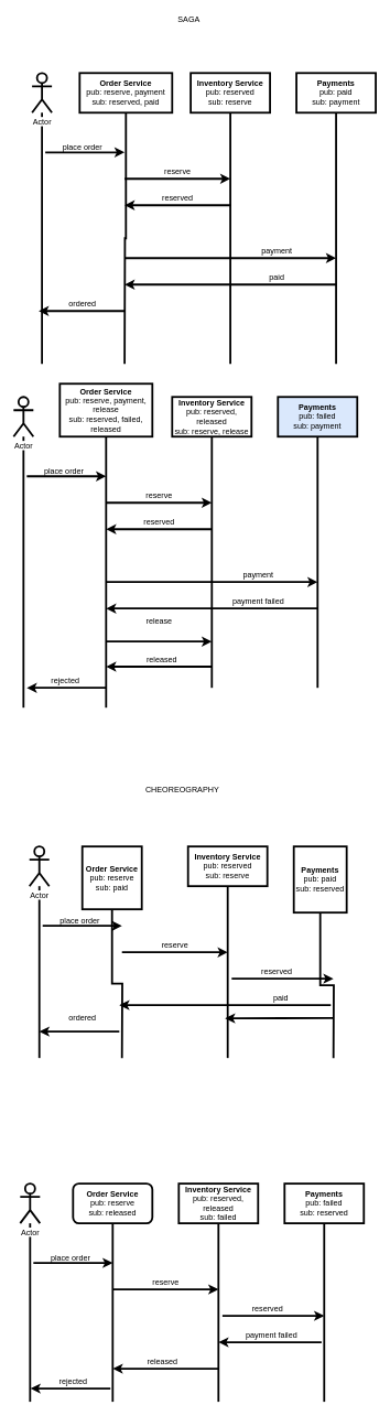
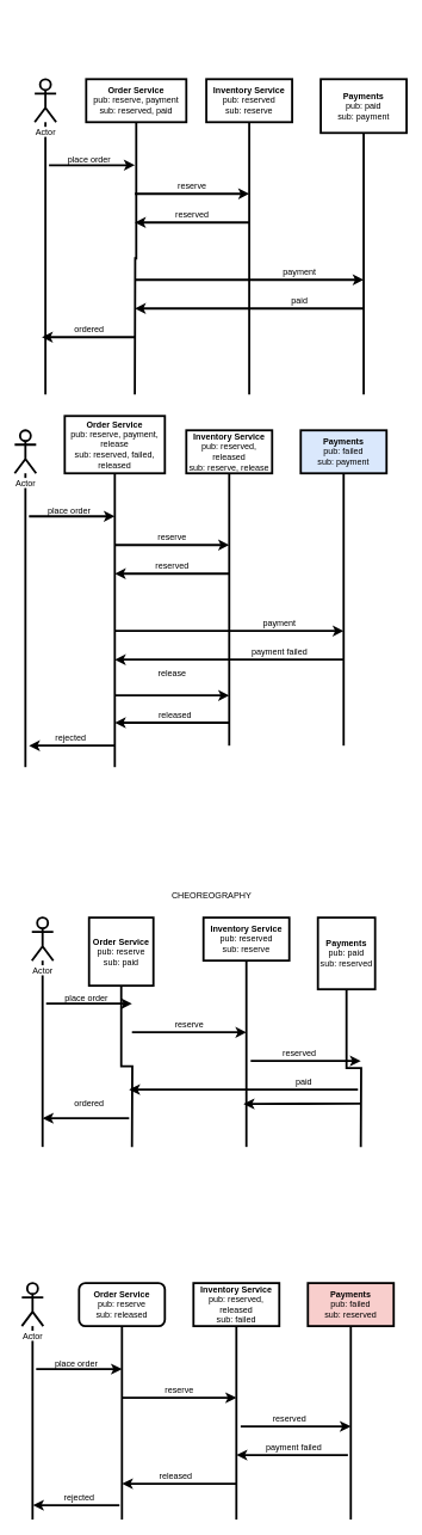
  <mxCell id="0" />
  <mxCell id="1" parent="0" />
  <mxCell id="2" style="edgeStyle=orthogonalEdgeStyle;rounded=0;orthogonalLoop=1;jettySize=auto;html=1;endArrow=none;endFill=0;strokeWidth=3;" edge="1" parent="1" source="3"><mxGeometry relative="1" as="geometry"><mxPoint x="188" y="550" as="targetPoint" /></mxGeometry></mxCell>
  <mxCell id="3" value="&lt;b&gt;Order Service&lt;br&gt;&lt;/b&gt;pub: reserve, payment&lt;br&gt;sub: reserved, paid" style="rounded=0;whiteSpace=wrap;html=1;strokeWidth=3;" vertex="1" parent="1"><mxGeometry x="120" y="110" width="140" height="60" as="geometry" /></mxCell>
  <mxCell id="4" style="edgeStyle=orthogonalEdgeStyle;rounded=0;orthogonalLoop=1;jettySize=auto;html=1;endArrow=none;endFill=0;strokeWidth=3;" edge="1" parent="1" source="5"><mxGeometry relative="1" as="geometry"><mxPoint x="348" y="550" as="targetPoint" /></mxGeometry></mxCell>
  <mxCell id="5" value="&lt;b&gt;Inventory Service&lt;br&gt;&lt;/b&gt;pub: reserved&lt;br&gt;sub: reserve" style="rounded=0;whiteSpace=wrap;html=1;strokeWidth=3;" vertex="1" parent="1"><mxGeometry x="288" y="110" width="120" height="60" as="geometry" /></mxCell>
  <mxCell id="6" style="edgeStyle=orthogonalEdgeStyle;rounded=0;orthogonalLoop=1;jettySize=auto;html=1;endArrow=none;endFill=0;strokeWidth=3;" edge="1" parent="1" source="7"><mxGeometry relative="1" as="geometry"><mxPoint x="508" y="550" as="targetPoint" /></mxGeometry></mxCell>
- <mxCell id="7" value="&lt;b&gt;Payments&lt;br&gt;&lt;/b&gt;pub: paid&lt;br&gt;sub: payment" style="rounded=0;whiteSpace=wrap;html=1;strokeWidth=3;" vertex="1" parent="1"><mxGeometry x="448" y="110" width="120" height="60" as="geometry" /></mxCell>
- <mxCell id="8" value="SAGA" style="text;html=1;align=center;verticalAlign=middle;resizable=0;points=[];autosize=1;strokeWidth=3;" vertex="1" parent="1"><mxGeometry x="260" y="20" width="50" height="20" as="geometry" /></mxCell>
+ <mxCell id="7" value="&lt;b&gt;Payments&lt;br&gt;&lt;/b&gt;pub: paid&lt;br&gt;sub: payment" style="rounded=0;whiteSpace=wrap;html=1;strokeWidth=3;" vertex="1" parent="1"><mxGeometry x="448" y="110" width="120" height="75" as="geometry" /></mxCell>
  <mxCell id="9" style="edgeStyle=orthogonalEdgeStyle;rounded=0;orthogonalLoop=1;jettySize=auto;html=1;endArrow=none;endFill=0;strokeWidth=3;" edge="1" parent="1" source="10"><mxGeometry relative="1" as="geometry"><mxPoint x="63" y="550" as="targetPoint" /></mxGeometry></mxCell>
  <mxCell id="10" value="Actor" style="shape=umlActor;verticalLabelPosition=bottom;labelBackgroundColor=#ffffff;verticalAlign=top;html=1;outlineConnect=0;strokeWidth=3;" vertex="1" parent="1"><mxGeometry x="48" y="110" width="30" height="60" as="geometry" /></mxCell>
  <mxCell id="11" value="" style="endArrow=classic;html=1;strokeWidth=3;" edge="1" parent="1"><mxGeometry width="50" height="50" relative="1" as="geometry"><mxPoint x="68" y="230" as="sourcePoint" /><mxPoint x="188" y="230" as="targetPoint" /></mxGeometry></mxCell>
  <mxCell id="12" value="" style="endArrow=classic;html=1;strokeWidth=3;" edge="1" parent="1"><mxGeometry width="50" height="50" relative="1" as="geometry"><mxPoint x="188" y="270" as="sourcePoint" /><mxPoint x="348" y="270" as="targetPoint" /></mxGeometry></mxCell>
  <mxCell id="13" value="" style="endArrow=classic;html=1;strokeWidth=3;" edge="1" parent="1"><mxGeometry width="50" height="50" relative="1" as="geometry"><mxPoint x="188" y="390" as="sourcePoint" /><mxPoint x="508" y="390" as="targetPoint" /></mxGeometry></mxCell>
  <mxCell id="14" value="" style="endArrow=classic;html=1;strokeWidth=3;" edge="1" parent="1"><mxGeometry width="50" height="50" relative="1" as="geometry"><mxPoint x="348" y="310" as="sourcePoint" /><mxPoint x="188" y="310" as="targetPoint" /></mxGeometry></mxCell>
  <mxCell id="15" value="" style="endArrow=classic;html=1;strokeWidth=3;" edge="1" parent="1"><mxGeometry width="50" height="50" relative="1" as="geometry"><mxPoint x="508" y="430" as="sourcePoint" /><mxPoint x="188" y="430" as="targetPoint" /></mxGeometry></mxCell>
  <mxCell id="16" value="" style="endArrow=classic;html=1;strokeWidth=3;" edge="1" parent="1"><mxGeometry width="50" height="50" relative="1" as="geometry"><mxPoint x="188" y="470" as="sourcePoint" /><mxPoint x="58" y="470" as="targetPoint" /></mxGeometry></mxCell>
  <mxCell id="17" value="place order" style="text;html=1;align=center;verticalAlign=middle;resizable=0;points=[];autosize=1;strokeWidth=3;" vertex="1" parent="1"><mxGeometry x="84" y="213" width="80" height="20" as="geometry" /></mxCell>
  <mxCell id="18" value="reserve" style="text;html=1;align=center;verticalAlign=middle;resizable=0;points=[];autosize=1;strokeWidth=3;" vertex="1" parent="1"><mxGeometry x="238" y="250" width="60" height="20" as="geometry" /></mxCell>
  <mxCell id="19" value="reserved" style="text;html=1;align=center;verticalAlign=middle;resizable=0;points=[];autosize=1;strokeWidth=3;" vertex="1" parent="1"><mxGeometry x="238" y="290" width="60" height="20" as="geometry" /></mxCell>
  <mxCell id="20" value="payment" style="text;html=1;align=center;verticalAlign=middle;resizable=0;points=[];autosize=1;strokeWidth=3;" vertex="1" parent="1"><mxGeometry x="388" y="370" width="60" height="20" as="geometry" /></mxCell>
  <mxCell id="21" value="paid" style="text;html=1;align=center;verticalAlign=middle;resizable=0;points=[];autosize=1;strokeWidth=3;" vertex="1" parent="1"><mxGeometry x="398" y="410" width="40" height="20" as="geometry" /></mxCell>
  <mxCell id="22" value="ordered" style="text;html=1;align=center;verticalAlign=middle;resizable=0;points=[];autosize=1;strokeWidth=3;" vertex="1" parent="1"><mxGeometry x="94" y="450" width="60" height="20" as="geometry" /></mxCell>
  <mxCell id="23" style="edgeStyle=orthogonalEdgeStyle;rounded=0;orthogonalLoop=1;jettySize=auto;html=1;endArrow=none;endFill=0;strokeWidth=3;" edge="1" parent="1" source="24"><mxGeometry relative="1" as="geometry"><mxPoint x="160" y="1070" as="targetPoint" /></mxGeometry></mxCell>
  <mxCell id="24" value="&lt;b&gt;Order Service&lt;br&gt;&lt;/b&gt;pub: reserve, payment, release&lt;br&gt;sub: reserved, failed, released" style="rounded=0;whiteSpace=wrap;html=1;strokeWidth=3;" vertex="1" parent="1"><mxGeometry x="90" y="580" width="140" height="80" as="geometry" /></mxCell>
  <mxCell id="25" style="edgeStyle=orthogonalEdgeStyle;rounded=0;orthogonalLoop=1;jettySize=auto;html=1;endArrow=none;endFill=0;strokeWidth=3;" edge="1" parent="1" source="26"><mxGeometry relative="1" as="geometry"><mxPoint x="320" y="1040" as="targetPoint" /></mxGeometry></mxCell>
  <mxCell id="26" value="&lt;b&gt;Inventory Service&lt;br&gt;&lt;/b&gt;pub: reserved, released&lt;br&gt;sub: reserve, release" style="rounded=0;whiteSpace=wrap;html=1;strokeWidth=3;" vertex="1" parent="1"><mxGeometry x="260" y="600" width="120" height="60" as="geometry" /></mxCell>
  <mxCell id="27" style="edgeStyle=orthogonalEdgeStyle;rounded=0;orthogonalLoop=1;jettySize=auto;html=1;endArrow=none;endFill=0;strokeWidth=3;" edge="1" parent="1" source="28"><mxGeometry relative="1" as="geometry"><mxPoint x="480" y="1040" as="targetPoint" /></mxGeometry></mxCell>
  <mxCell id="28" value="&lt;b&gt;Payments&lt;br&gt;&lt;/b&gt;pub: failed&lt;br&gt;sub: payment" style="rounded=0;whiteSpace=wrap;html=1;strokeWidth=3;fillColor=#dae8fc;" vertex="1" parent="1"><mxGeometry x="420" y="600" width="120" height="60" as="geometry" /></mxCell>
  <mxCell id="29" style="edgeStyle=orthogonalEdgeStyle;rounded=0;orthogonalLoop=1;jettySize=auto;html=1;endArrow=none;endFill=0;strokeWidth=3;" edge="1" parent="1" source="30"><mxGeometry relative="1" as="geometry"><mxPoint x="35" y="1070" as="targetPoint" /></mxGeometry></mxCell>
  <mxCell id="30" value="Actor" style="shape=umlActor;verticalLabelPosition=bottom;labelBackgroundColor=#ffffff;verticalAlign=top;html=1;outlineConnect=0;strokeWidth=3;" vertex="1" parent="1"><mxGeometry x="20" y="600" width="30" height="60" as="geometry" /></mxCell>
  <mxCell id="31" value="" style="endArrow=classic;html=1;strokeWidth=3;" edge="1" parent="1"><mxGeometry width="50" height="50" relative="1" as="geometry"><mxPoint x="40" y="720" as="sourcePoint" /><mxPoint x="160" y="720" as="targetPoint" /></mxGeometry></mxCell>
  <mxCell id="32" value="" style="endArrow=classic;html=1;strokeWidth=3;" edge="1" parent="1"><mxGeometry width="50" height="50" relative="1" as="geometry"><mxPoint x="160" y="760" as="sourcePoint" /><mxPoint x="320" y="760" as="targetPoint" /></mxGeometry></mxCell>
  <mxCell id="33" value="" style="endArrow=classic;html=1;strokeWidth=3;" edge="1" parent="1"><mxGeometry width="50" height="50" relative="1" as="geometry"><mxPoint x="160" y="880" as="sourcePoint" /><mxPoint x="480" y="880" as="targetPoint" /></mxGeometry></mxCell>
  <mxCell id="34" value="" style="endArrow=classic;html=1;strokeWidth=3;" edge="1" parent="1"><mxGeometry width="50" height="50" relative="1" as="geometry"><mxPoint x="320" y="800" as="sourcePoint" /><mxPoint x="160" y="800" as="targetPoint" /></mxGeometry></mxCell>
  <mxCell id="35" value="" style="endArrow=classic;html=1;strokeWidth=3;" edge="1" parent="1"><mxGeometry width="50" height="50" relative="1" as="geometry"><mxPoint x="480" y="920" as="sourcePoint" /><mxPoint x="160" y="920" as="targetPoint" /></mxGeometry></mxCell>
  <mxCell id="36" value="" style="endArrow=classic;html=1;strokeWidth=3;" edge="1" parent="1"><mxGeometry width="50" height="50" relative="1" as="geometry"><mxPoint x="161" y="1040" as="sourcePoint" /><mxPoint x="40" y="1040" as="targetPoint" /></mxGeometry></mxCell>
  <mxCell id="37" value="place order" style="text;html=1;align=center;verticalAlign=middle;resizable=0;points=[];autosize=1;strokeWidth=3;" vertex="1" parent="1"><mxGeometry x="56" y="703" width="80" height="20" as="geometry" /></mxCell>
  <mxCell id="38" value="reserve" style="text;html=1;align=center;verticalAlign=middle;resizable=0;points=[];autosize=1;strokeWidth=3;" vertex="1" parent="1"><mxGeometry x="210" y="740" width="60" height="20" as="geometry" /></mxCell>
  <mxCell id="39" value="reserved" style="text;html=1;align=center;verticalAlign=middle;resizable=0;points=[];autosize=1;strokeWidth=3;" vertex="1" parent="1"><mxGeometry x="210" y="780" width="60" height="20" as="geometry" /></mxCell>
  <mxCell id="40" value="payment" style="text;html=1;align=center;verticalAlign=middle;resizable=0;points=[];autosize=1;strokeWidth=3;" vertex="1" parent="1"><mxGeometry x="360" y="860" width="60" height="20" as="geometry" /></mxCell>
  <mxCell id="41" value="payment failed" style="text;html=1;align=center;verticalAlign=middle;resizable=0;points=[];autosize=1;strokeWidth=3;" vertex="1" parent="1"><mxGeometry x="345" y="900" width="90" height="20" as="geometry" /></mxCell>
  <mxCell id="42" value="rejected" style="text;html=1;align=center;verticalAlign=middle;resizable=0;points=[];autosize=1;strokeWidth=3;" vertex="1" parent="1"><mxGeometry x="68" y="1020" width="60" height="20" as="geometry" /></mxCell>
  <mxCell id="43" value="" style="endArrow=classic;html=1;strokeWidth=3;" edge="1" parent="1"><mxGeometry width="50" height="50" relative="1" as="geometry"><mxPoint x="160" y="970" as="sourcePoint" /><mxPoint x="320" y="970" as="targetPoint" /></mxGeometry></mxCell>
  <mxCell id="44" value="release" style="text;html=1;align=center;verticalAlign=middle;resizable=0;points=[];autosize=1;strokeWidth=3;" vertex="1" parent="1"><mxGeometry x="215" y="930" width="50" height="20" as="geometry" /></mxCell>
  <mxCell id="45" value="" style="endArrow=classic;html=1;strokeWidth=3;" edge="1" parent="1"><mxGeometry width="50" height="50" relative="1" as="geometry"><mxPoint x="320" y="1008" as="sourcePoint" /><mxPoint x="160" y="1008" as="targetPoint" /></mxGeometry></mxCell>
  <mxCell id="46" value="released" style="text;html=1;align=center;verticalAlign=middle;resizable=0;points=[];autosize=1;strokeWidth=3;" vertex="1" parent="1"><mxGeometry x="214" y="988" width="60" height="20" as="geometry" /></mxCell>
  <mxCell id="47" style="edgeStyle=orthogonalEdgeStyle;rounded=0;orthogonalLoop=1;jettySize=auto;html=1;endArrow=none;endFill=0;strokeWidth=3;" edge="1" parent="1" source="48"><mxGeometry relative="1" as="geometry"><mxPoint x="184" y="1600" as="targetPoint" /></mxGeometry></mxCell>
  <mxCell id="48" value="&lt;b&gt;Order Service&lt;br&gt;&lt;/b&gt;pub: reserve&lt;br&gt;sub: paid" style="rounded=0;whiteSpace=wrap;html=1;strokeWidth=3;" vertex="1" parent="1"><mxGeometry x="124" y="1280" width="90" height="95" as="geometry" /></mxCell>
  <mxCell id="49" style="edgeStyle=orthogonalEdgeStyle;rounded=0;orthogonalLoop=1;jettySize=auto;html=1;endArrow=none;endFill=0;strokeWidth=3;" edge="1" parent="1" source="50"><mxGeometry relative="1" as="geometry"><mxPoint x="344" y="1600" as="targetPoint" /></mxGeometry></mxCell>
  <mxCell id="50" value="&lt;b&gt;Inventory Service&lt;br&gt;&lt;/b&gt;pub: reserved&lt;br&gt;sub: reserve" style="rounded=0;whiteSpace=wrap;html=1;strokeWidth=3;" vertex="1" parent="1"><mxGeometry x="284" y="1280" width="120" height="60" as="geometry" /></mxCell>
  <mxCell id="51" style="edgeStyle=orthogonalEdgeStyle;rounded=0;orthogonalLoop=1;jettySize=auto;html=1;endArrow=none;endFill=0;strokeWidth=3;" edge="1" parent="1" source="52"><mxGeometry relative="1" as="geometry"><mxPoint x="504" y="1600" as="targetPoint" /></mxGeometry></mxCell>
  <mxCell id="52" value="&lt;b&gt;Payments&lt;br&gt;&lt;/b&gt;pub: paid&lt;br&gt;sub: reserved" style="rounded=0;whiteSpace=wrap;html=1;strokeWidth=3;" vertex="1" parent="1"><mxGeometry x="444" y="1280" width="80" height="100" as="geometry" /></mxCell>
  <mxCell id="53" style="edgeStyle=orthogonalEdgeStyle;rounded=0;orthogonalLoop=1;jettySize=auto;html=1;endArrow=none;endFill=0;strokeWidth=3;" edge="1" parent="1" source="54"><mxGeometry relative="1" as="geometry"><mxPoint x="59" y="1600" as="targetPoint" /></mxGeometry></mxCell>
  <mxCell id="54" value="Actor" style="shape=umlActor;verticalLabelPosition=bottom;labelBackgroundColor=#ffffff;verticalAlign=top;html=1;outlineConnect=0;strokeWidth=3;" vertex="1" parent="1"><mxGeometry x="44" y="1280" width="30" height="60" as="geometry" /></mxCell>
  <mxCell id="55" value="" style="endArrow=classic;html=1;strokeWidth=3;" edge="1" parent="1"><mxGeometry width="50" height="50" relative="1" as="geometry"><mxPoint x="64" y="1400" as="sourcePoint" /><mxPoint x="184" y="1400" as="targetPoint" /></mxGeometry></mxCell>
  <mxCell id="56" value="" style="endArrow=classic;html=1;strokeWidth=3;" edge="1" parent="1"><mxGeometry width="50" height="50" relative="1" as="geometry"><mxPoint x="184" y="1440" as="sourcePoint" /><mxPoint x="344" y="1440" as="targetPoint" /></mxGeometry></mxCell>
  <mxCell id="57" value="" style="endArrow=classic;html=1;strokeWidth=3;" edge="1" parent="1"><mxGeometry width="50" height="50" relative="1" as="geometry"><mxPoint x="350" y="1480" as="sourcePoint" /><mxPoint x="504" y="1480" as="targetPoint" /></mxGeometry></mxCell>
  <mxCell id="58" value="" style="endArrow=classic;html=1;strokeWidth=3;" edge="1" parent="1"><mxGeometry width="50" height="50" relative="1" as="geometry"><mxPoint x="500" y="1520" as="sourcePoint" /><mxPoint x="180" y="1520" as="targetPoint" /></mxGeometry></mxCell>
  <mxCell id="59" value="" style="endArrow=classic;html=1;strokeWidth=3;" edge="1" parent="1"><mxGeometry width="50" height="50" relative="1" as="geometry"><mxPoint x="180" y="1560" as="sourcePoint" /><mxPoint x="59" y="1560" as="targetPoint" /></mxGeometry></mxCell>
  <mxCell id="60" value="place order" style="text;html=1;align=center;verticalAlign=middle;resizable=0;points=[];autosize=1;strokeWidth=3;" vertex="1" parent="1"><mxGeometry x="80" y="1383" width="80" height="20" as="geometry" /></mxCell>
  <mxCell id="61" value="reserve" style="text;html=1;align=center;verticalAlign=middle;resizable=0;points=[];autosize=1;strokeWidth=3;" vertex="1" parent="1"><mxGeometry x="234" y="1420" width="60" height="20" as="geometry" /></mxCell>
  <mxCell id="62" value="reserved" style="text;html=1;align=center;verticalAlign=middle;resizable=0;points=[];autosize=1;strokeWidth=3;" vertex="1" parent="1"><mxGeometry x="388" y="1460" width="60" height="20" as="geometry" /></mxCell>
  <mxCell id="63" value="paid" style="text;html=1;align=center;verticalAlign=middle;resizable=0;points=[];autosize=1;strokeWidth=3;" vertex="1" parent="1"><mxGeometry x="404" y="1500" width="40" height="20" as="geometry" /></mxCell>
  <mxCell id="64" value="ordered" style="text;html=1;align=center;verticalAlign=middle;resizable=0;points=[];autosize=1;strokeWidth=3;" vertex="1" parent="1"><mxGeometry x="94" y="1530" width="60" height="20" as="geometry" /></mxCell>
  <mxCell id="65" style="edgeStyle=orthogonalEdgeStyle;rounded=0;orthogonalLoop=1;jettySize=auto;html=1;endArrow=none;endFill=0;strokeWidth=3;" edge="1" parent="1" source="66"><mxGeometry relative="1" as="geometry"><mxPoint x="170" y="2120" as="targetPoint" /></mxGeometry></mxCell>
  <mxCell id="66" value="&lt;b&gt;Order Service&lt;br&gt;&lt;/b&gt;pub: reserve&lt;br&gt;sub: released" style="whiteSpace=wrap;html=1;strokeWidth=3;rounded=1;" vertex="1" parent="1"><mxGeometry x="110" y="1790" width="120" height="60" as="geometry" /></mxCell>
  <mxCell id="67" style="edgeStyle=orthogonalEdgeStyle;rounded=0;orthogonalLoop=1;jettySize=auto;html=1;endArrow=none;endFill=0;strokeWidth=3;" edge="1" parent="1" source="68"><mxGeometry relative="1" as="geometry"><mxPoint x="330" y="2120" as="targetPoint" /></mxGeometry></mxCell>
  <mxCell id="68" value="&lt;b&gt;Inventory Service&lt;br&gt;&lt;/b&gt;pub: reserved, released&lt;br&gt;sub: failed" style="rounded=0;whiteSpace=wrap;html=1;strokeWidth=3;" vertex="1" parent="1"><mxGeometry x="270" y="1790" width="120" height="60" as="geometry" /></mxCell>
  <mxCell id="69" style="edgeStyle=orthogonalEdgeStyle;rounded=0;orthogonalLoop=1;jettySize=auto;html=1;endArrow=none;endFill=0;strokeWidth=3;" edge="1" parent="1" source="70"><mxGeometry relative="1" as="geometry"><mxPoint x="490" y="2120" as="targetPoint" /></mxGeometry></mxCell>
- <mxCell id="70" value="&lt;b&gt;Payments&lt;br&gt;&lt;/b&gt;pub: failed&lt;br&gt;sub: reserved" style="rounded=0;whiteSpace=wrap;html=1;strokeWidth=3;" vertex="1" parent="1"><mxGeometry x="430" y="1790" width="120" height="60" as="geometry" /></mxCell>
+ <mxCell id="70" value="&lt;b&gt;Payments&lt;br&gt;&lt;/b&gt;pub: failed&lt;br&gt;sub: reserved" style="rounded=0;whiteSpace=wrap;html=1;strokeWidth=3;fillColor=#f8cecc;" vertex="1" parent="1"><mxGeometry x="430" y="1790" width="120" height="60" as="geometry" /></mxCell>
  <mxCell id="71" style="edgeStyle=orthogonalEdgeStyle;rounded=0;orthogonalLoop=1;jettySize=auto;html=1;endArrow=none;endFill=0;strokeWidth=3;" edge="1" parent="1" source="72"><mxGeometry relative="1" as="geometry"><mxPoint x="45" y="2120" as="targetPoint" /></mxGeometry></mxCell>
  <mxCell id="72" value="Actor" style="shape=umlActor;verticalLabelPosition=bottom;labelBackgroundColor=#ffffff;verticalAlign=top;html=1;outlineConnect=0;strokeWidth=3;" vertex="1" parent="1"><mxGeometry x="30" y="1790" width="30" height="60" as="geometry" /></mxCell>
  <mxCell id="73" value="" style="endArrow=classic;html=1;strokeWidth=3;" edge="1" parent="1"><mxGeometry width="50" height="50" relative="1" as="geometry"><mxPoint x="50" y="1910" as="sourcePoint" /><mxPoint x="170" y="1910" as="targetPoint" /></mxGeometry></mxCell>
  <mxCell id="74" value="" style="endArrow=classic;html=1;strokeWidth=3;" edge="1" parent="1"><mxGeometry width="50" height="50" relative="1" as="geometry"><mxPoint x="170" y="1950" as="sourcePoint" /><mxPoint x="330" y="1950" as="targetPoint" /></mxGeometry></mxCell>
  <mxCell id="75" value="" style="endArrow=classic;html=1;strokeWidth=3;" edge="1" parent="1"><mxGeometry width="50" height="50" relative="1" as="geometry"><mxPoint x="336" y="1990" as="sourcePoint" /><mxPoint x="490" y="1990" as="targetPoint" /></mxGeometry></mxCell>
  <mxCell id="76" value="" style="endArrow=classic;html=1;strokeWidth=3;" edge="1" parent="1"><mxGeometry width="50" height="50" relative="1" as="geometry"><mxPoint x="486" y="2030" as="sourcePoint" /><mxPoint x="330" y="2030" as="targetPoint" /></mxGeometry></mxCell>
  <mxCell id="77" value="" style="endArrow=classic;html=1;strokeWidth=3;" edge="1" parent="1"><mxGeometry width="50" height="50" relative="1" as="geometry"><mxPoint x="166.5" y="2100" as="sourcePoint" /><mxPoint x="45.5" y="2100" as="targetPoint" /></mxGeometry></mxCell>
  <mxCell id="78" value="place order" style="text;html=1;align=center;verticalAlign=middle;resizable=0;points=[];autosize=1;strokeWidth=3;" vertex="1" parent="1"><mxGeometry x="66" y="1893" width="80" height="20" as="geometry" /></mxCell>
  <mxCell id="79" value="reserve" style="text;html=1;align=center;verticalAlign=middle;resizable=0;points=[];autosize=1;strokeWidth=3;" vertex="1" parent="1"><mxGeometry x="220" y="1930" width="60" height="20" as="geometry" /></mxCell>
  <mxCell id="80" value="reserved" style="text;html=1;align=center;verticalAlign=middle;resizable=0;points=[];autosize=1;strokeWidth=3;" vertex="1" parent="1"><mxGeometry x="374" y="1970" width="60" height="20" as="geometry" /></mxCell>
  <mxCell id="81" value="payment failed" style="text;html=1;align=center;verticalAlign=middle;resizable=0;points=[];autosize=1;strokeWidth=3;" vertex="1" parent="1"><mxGeometry x="365" y="2010" width="90" height="20" as="geometry" /></mxCell>
  <mxCell id="82" value="rejected" style="text;html=1;align=center;verticalAlign=middle;resizable=0;points=[];autosize=1;strokeWidth=3;" vertex="1" parent="1"><mxGeometry x="80" y="2080" width="60" height="20" as="geometry" /></mxCell>
  <mxCell id="83" value="" style="endArrow=classic;html=1;strokeWidth=3;" edge="1" parent="1"><mxGeometry width="50" height="50" relative="1" as="geometry"><mxPoint x="331" y="2070" as="sourcePoint" /><mxPoint x="170" y="2070" as="targetPoint" /></mxGeometry></mxCell>
  <mxCell id="84" value="released" style="text;html=1;align=center;verticalAlign=middle;resizable=0;points=[];autosize=1;strokeWidth=3;" vertex="1" parent="1"><mxGeometry x="215" y="2050" width="60" height="20" as="geometry" /></mxCell>
- <mxCell id="85" value="CHEOREOGRAPHY" style="text;html=1;align=center;verticalAlign=middle;resizable=0;points=[];autosize=1;" vertex="1" parent="1"><mxGeometry x="210" y="1185" width="130" height="20" as="geometry" /></mxCell>
+ <mxCell id="85" value="CHEOREOGRAPHY" style="text;html=1;align=center;verticalAlign=middle;resizable=0;points=[];autosize=1;" vertex="1" parent="1"><mxGeometry x="230" y="1240" width="130" height="20" as="geometry" /></mxCell>
  <mxCell id="86" value="" style="endArrow=classic;html=1;strokeWidth=3;" edge="1" parent="1"><mxGeometry width="50" height="50" relative="1" as="geometry"><mxPoint x="504" y="1539.5" as="sourcePoint" /><mxPoint x="340" y="1540" as="targetPoint" /></mxGeometry></mxCell>
